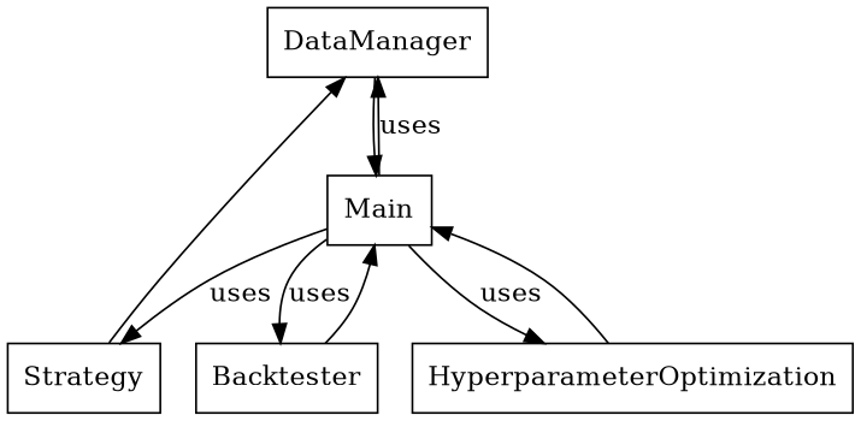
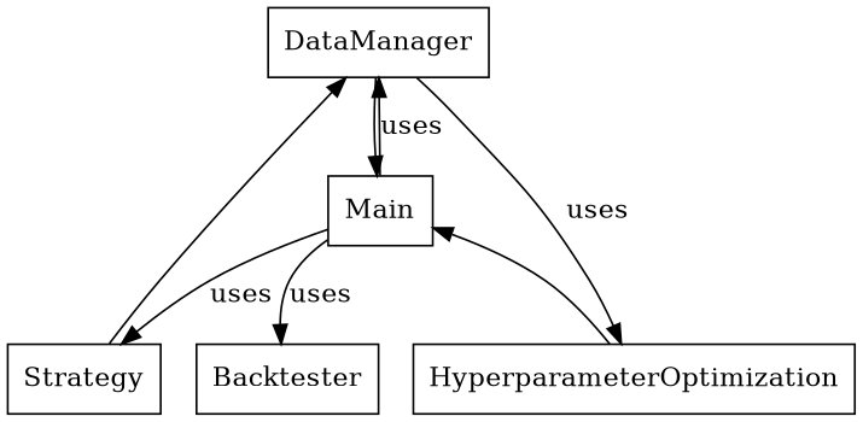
  digraph {
    node [shape=box]
    DataManager
    Main
    Strategy
    Backtester
    HyperparameterOptimization
    DataManager -> Main
    Main -> DataManager [label=uses]
    Main -> Strategy [label=uses]
    Main -> Backtester [label=uses]
-   Main -> HyperparameterOptimization [label=uses]
+   DataManager -> HyperparameterOptimization [label=uses]
    Strategy -> DataManager
-   Backtester -> Main
    HyperparameterOptimization -> Main
  }
